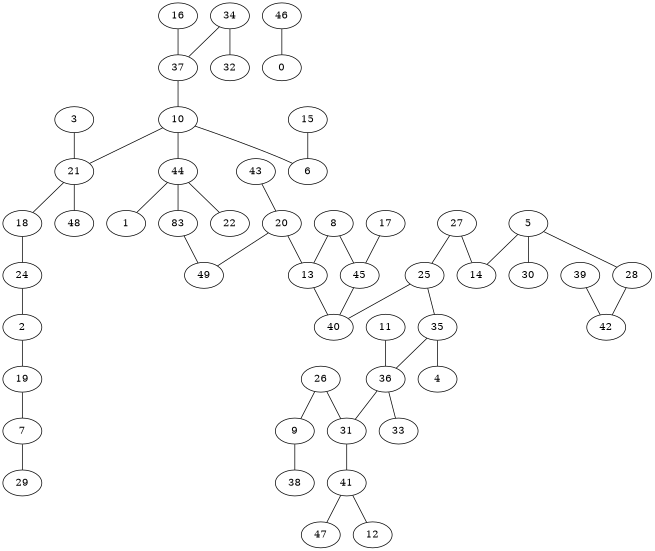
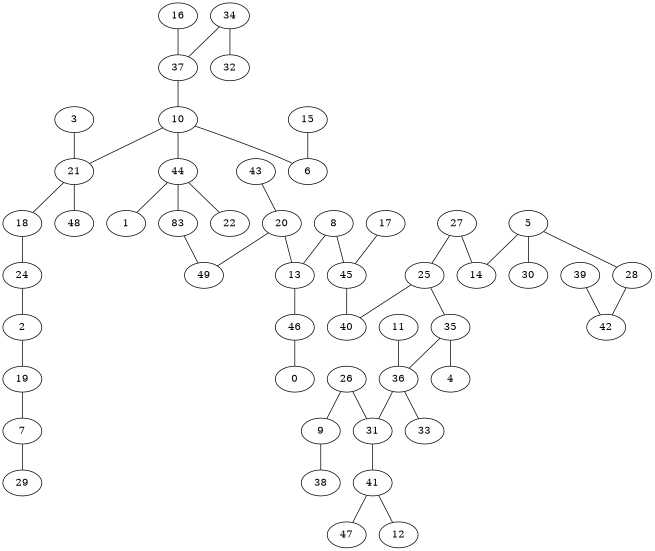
  graph {
    24
    2
    19
    7
    43
    20
    45
    40
    13
    49
    46
    0
    5
    14
    28
    30
    42
    29
    10
    44
    6
    21
    22
    1
    n25 [label=83]
    18
    48
    11
    36
    31
    33
    41
    25
    35
    4
    47
    12
    15
    27
    37
    16
    34
    32
    3
    17
    8
    26
    9
    38
    39
    24 -- 2
    2 -- 19
    19 -- 7
    7 -- 29
    43 -- 20
    20 -- 13
    20 -- 49
    45 -- 40
-   13 -- 40
+   13 -- 46
    46 -- 0
    5 -- 14
    5 -- 28
    5 -- 30
    28 -- 42
    10 -- 44
    10 -- 6
    10 -- 21
    44 -- 22
    44 -- 1
    44 -- n25
    21 -- 18
    21 -- 48
    n25 -- 49
    18 -- 24
    11 -- 36
    36 -- 31
    36 -- 33
    31 -- 41
    41 -- 47
    41 -- 12
    25 -- 40
    25 -- 35
    35 -- 36
    35 -- 4
    15 -- 6
    27 -- 14
    27 -- 25
    37 -- 10
    16 -- 37
    34 -- 37
    34 -- 32
    3 -- 21
    17 -- 45
    8 -- 45
    8 -- 13
    26 -- 31
    26 -- 9
    9 -- 38
    39 -- 42
  }
